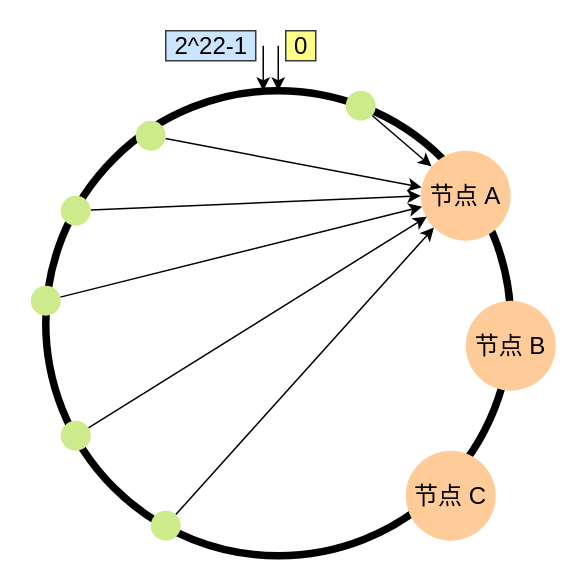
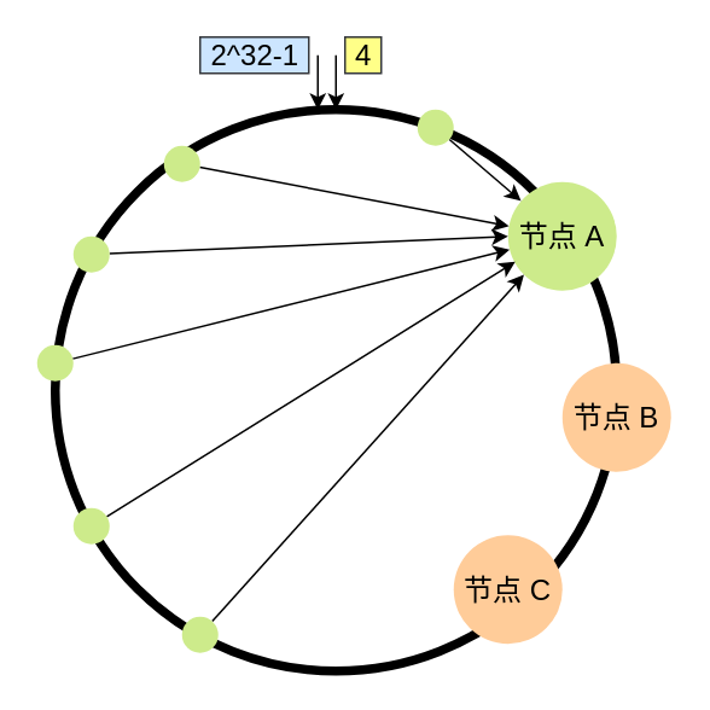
  <mxCell id="0" />
  <mxCell id="1" parent="0" />
  <mxCell id="2" value="" style="ellipse;whiteSpace=wrap;html=1;aspect=fixed;strokeWidth=5;fontSize=16;" vertex="1" parent="1"><mxGeometry x="30" y="60" width="310" height="310" as="geometry" /></mxCell>
  <mxCell id="3" value="" style="endArrow=classic;html=1;rounded=0;entryX=0.5;entryY=0;entryDx=0;entryDy=0;fontSize=16;" edge="1" parent="1" target="2"><mxGeometry width="50" height="50" relative="1" as="geometry"><mxPoint x="185" y="30" as="sourcePoint" /><mxPoint x="220" y="-30" as="targetPoint" /></mxGeometry></mxCell>
- <mxCell id="4" value="0" style="text;html=1;align=center;verticalAlign=middle;resizable=0;points=[];autosize=1;strokeColor=#36393d;fillColor=#ffff88;fontSize=16;" vertex="1" parent="1"><mxGeometry x="190" y="20" width="20" height="20" as="geometry" /></mxCell>
+ <mxCell id="4" value="4" style="text;html=1;align=center;verticalAlign=middle;resizable=0;points=[];autosize=1;strokeColor=#36393d;fillColor=#ffff88;fontSize=16;" vertex="1" parent="1"><mxGeometry x="190" y="20" width="20" height="20" as="geometry" /></mxCell>
  <mxCell id="5" value="" style="endArrow=classic;html=1;rounded=0;entryX=0.5;entryY=0;entryDx=0;entryDy=0;fontSize=16;" edge="1" parent="1"><mxGeometry width="50" height="50" relative="1" as="geometry"><mxPoint x="175" y="30" as="sourcePoint" /><mxPoint x="175" y="60" as="targetPoint" /></mxGeometry></mxCell>
- <mxCell id="6" value="2^22-1" style="text;html=1;align=center;verticalAlign=middle;resizable=0;points=[];autosize=1;strokeColor=#36393d;fillColor=#cce5ff;fontSize=16;" vertex="1" parent="1"><mxGeometry x="110" y="20" width="60" height="20" as="geometry" /></mxCell>
- <mxCell id="7" value="节点 A" style="ellipse;whiteSpace=wrap;html=1;aspect=fixed;fontSize=16;strokeWidth=5;fillColor=#ffcc99;strokeColor=none;" vertex="1" parent="1"><mxGeometry x="280" y="100" width="60" height="60" as="geometry" /></mxCell>
+ <mxCell id="6" value="2^32-1" style="text;html=1;align=center;verticalAlign=middle;resizable=0;points=[];autosize=1;strokeColor=#36393d;fillColor=#cce5ff;fontSize=16;" vertex="1" parent="1"><mxGeometry x="110" y="20" width="60" height="20" as="geometry" /></mxCell>
+ <mxCell id="7" value="节点 A" style="ellipse;whiteSpace=wrap;html=1;aspect=fixed;fontSize=16;strokeWidth=5;fillColor=#cdeb8b;strokeColor=none;" vertex="1" parent="1"><mxGeometry x="280" y="100" width="60" height="60" as="geometry" /></mxCell>
  <mxCell id="8" value="节点 B" style="ellipse;whiteSpace=wrap;html=1;aspect=fixed;fontSize=16;strokeWidth=5;fillColor=#ffcc99;strokeColor=none;" vertex="1" parent="1"><mxGeometry x="310" y="200" width="60" height="60" as="geometry" /></mxCell>
- <mxCell id="9" value="节点 C" style="ellipse;whiteSpace=wrap;html=1;aspect=fixed;fontSize=16;strokeWidth=5;fillColor=#ffcc99;strokeColor=none;" vertex="1" parent="1"><mxGeometry x="270" y="300" width="60" height="60" as="geometry" /></mxCell>
+ <mxCell id="9" value="节点 C" style="ellipse;whiteSpace=wrap;html=1;aspect=fixed;fontSize=16;strokeWidth=5;fillColor=#ffcc99;strokeColor=none;" vertex="1" parent="1"><mxGeometry x="250" y="295" width="60" height="60" as="geometry" /></mxCell>
  <mxCell id="10" style="edgeStyle=none;rounded=0;orthogonalLoop=1;jettySize=auto;html=1;entryX=0.067;entryY=0.733;entryDx=0;entryDy=0;entryPerimeter=0;" edge="1" parent="1" source="11" target="7"><mxGeometry relative="1" as="geometry" /></mxCell>
  <mxCell id="11" value="" style="ellipse;whiteSpace=wrap;html=1;aspect=fixed;fontSize=16;strokeWidth=5;fillColor=#cdeb8b;strokeColor=none;" vertex="1" parent="1"><mxGeometry x="40" y="280" width="20" height="20" as="geometry" /></mxCell>
  <mxCell id="12" value="" style="edgeStyle=none;rounded=0;orthogonalLoop=1;jettySize=auto;html=1;fontSize=16;" edge="1" parent="1" source="13" target="7"><mxGeometry relative="1" as="geometry" /></mxCell>
  <mxCell id="13" value="" style="ellipse;whiteSpace=wrap;html=1;aspect=fixed;fontSize=16;strokeWidth=5;fillColor=#cdeb8b;strokeColor=none;" vertex="1" parent="1"><mxGeometry x="230" y="60" width="20" height="20" as="geometry" /></mxCell>
  <mxCell id="14" style="edgeStyle=none;rounded=0;orthogonalLoop=1;jettySize=auto;html=1;" edge="1" parent="1" source="15" target="7"><mxGeometry relative="1" as="geometry" /></mxCell>
  <mxCell id="15" value="" style="ellipse;whiteSpace=wrap;html=1;aspect=fixed;fontSize=16;strokeWidth=5;fillColor=#cdeb8b;strokeColor=none;" vertex="1" parent="1"><mxGeometry x="90" y="80" width="20" height="20" as="geometry" /></mxCell>
  <mxCell id="16" style="edgeStyle=none;rounded=0;orthogonalLoop=1;jettySize=auto;html=1;entryX=0;entryY=0.5;entryDx=0;entryDy=0;" edge="1" parent="1" source="17" target="7"><mxGeometry relative="1" as="geometry" /></mxCell>
  <mxCell id="17" value="" style="ellipse;whiteSpace=wrap;html=1;aspect=fixed;fontSize=16;strokeWidth=5;fillColor=#cdeb8b;strokeColor=none;" vertex="1" parent="1"><mxGeometry x="40" y="130" width="20" height="20" as="geometry" /></mxCell>
  <mxCell id="18" style="edgeStyle=none;rounded=0;orthogonalLoop=1;jettySize=auto;html=1;" edge="1" parent="1" source="20" target="2"><mxGeometry relative="1" as="geometry" /></mxCell>
  <mxCell id="19" style="edgeStyle=none;rounded=0;orthogonalLoop=1;jettySize=auto;html=1;" edge="1" parent="1" source="20" target="7"><mxGeometry relative="1" as="geometry" /></mxCell>
  <mxCell id="20" value="" style="ellipse;whiteSpace=wrap;html=1;aspect=fixed;fontSize=16;strokeWidth=5;fillColor=#cdeb8b;strokeColor=none;" vertex="1" parent="1"><mxGeometry x="20" y="190" width="20" height="20" as="geometry" /></mxCell>
  <mxCell id="21" style="rounded=0;orthogonalLoop=1;jettySize=auto;html=1;entryX=0;entryY=1;entryDx=0;entryDy=0;" edge="1" parent="1" source="22" target="7"><mxGeometry relative="1" as="geometry" /></mxCell>
  <mxCell id="22" value="" style="ellipse;whiteSpace=wrap;html=1;aspect=fixed;fontSize=16;strokeWidth=5;fillColor=#cdeb8b;strokeColor=none;" vertex="1" parent="1"><mxGeometry x="100" y="340" width="20" height="20" as="geometry" /></mxCell>
